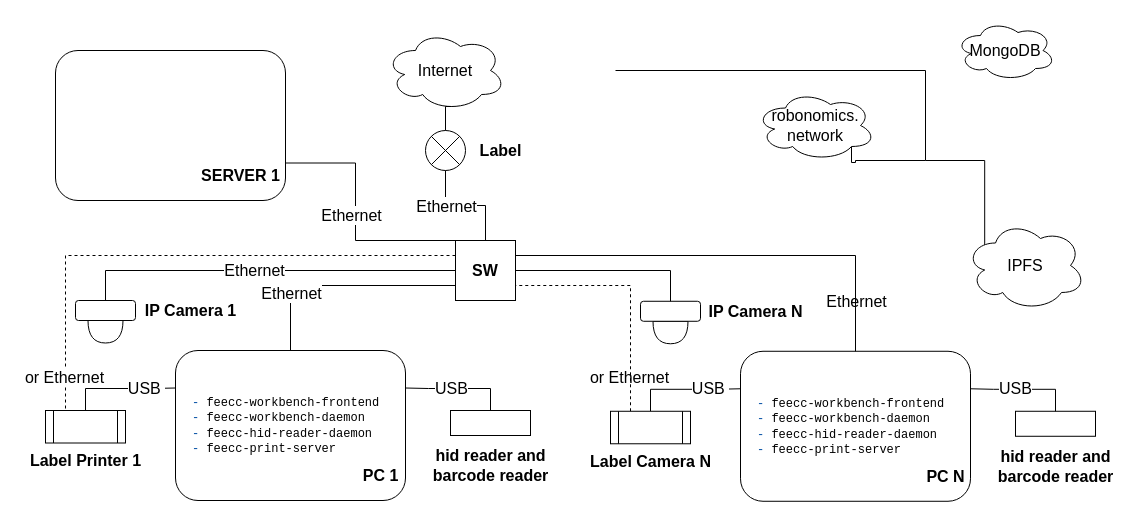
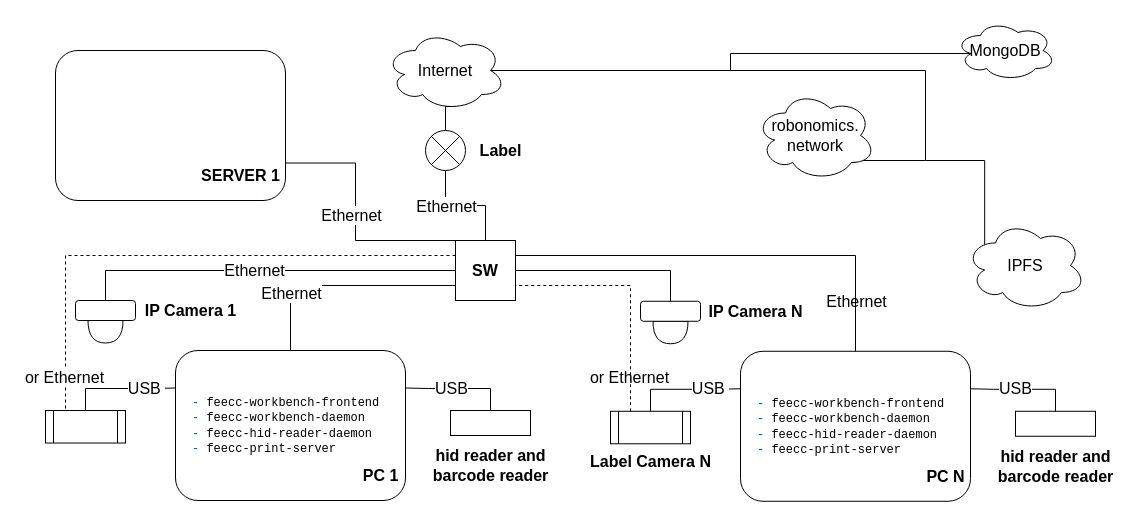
  <mxCell id="0" />
  <mxCell id="1" parent="0" />
  <mxCell id="2" value="" style="group" parent="1" vertex="1" connectable="0"><mxGeometry x="425" y="130" width="110" height="40" as="geometry" /></mxCell>
  <mxCell id="3" value="" style="shape=sumEllipse;perimeter=ellipsePerimeter;whiteSpace=wrap;html=1;backgroundOutline=1;" parent="2" vertex="1"><mxGeometry width="40" height="40" as="geometry" /></mxCell>
  <mxCell id="4" value="&lt;font style=&quot;font-size: 16px;&quot;&gt;&lt;b&gt;Label&lt;/b&gt;&lt;/font&gt;" style="text;html=1;align=center;verticalAlign=middle;resizable=0;points=[];autosize=1;strokeColor=none;fillColor=none;" parent="2" vertex="1"><mxGeometry x="40" y="10" width="70" height="20" as="geometry" /></mxCell>
  <mxCell id="5" style="edgeStyle=orthogonalEdgeStyle;rounded=0;orthogonalLoop=1;jettySize=auto;html=1;exitX=0.5;exitY=0;exitDx=0;exitDy=0;entryX=0.5;entryY=1;entryDx=0;entryDy=0;endArrow=none;endFill=0;" parent="1" source="13" target="3" edge="1"><mxGeometry relative="1" as="geometry" /></mxCell>
  <mxCell id="6" value="Ethernet" style="edgeLabel;html=1;align=center;verticalAlign=middle;resizable=0;points=[];fontSize=16;" parent="5" vertex="1" connectable="0"><mxGeometry x="0.357" relative="1" as="geometry"><mxPoint as="offset" /></mxGeometry></mxCell>
  <mxCell id="7" style="edgeStyle=orthogonalEdgeStyle;rounded=0;orthogonalLoop=1;jettySize=auto;html=1;exitX=0;exitY=0.5;exitDx=0;exitDy=0;entryX=0.5;entryY=0;entryDx=0;entryDy=0;fontSize=16;endArrow=none;endFill=0;" parent="1" source="13" target="30" edge="1"><mxGeometry relative="1" as="geometry" /></mxCell>
  <mxCell id="8" value="Ethernet" style="edgeLabel;html=1;align=center;verticalAlign=middle;resizable=0;points=[];fontSize=16;" parent="7" vertex="1" connectable="0"><mxGeometry x="0.065" y="-1" relative="1" as="geometry"><mxPoint as="offset" /></mxGeometry></mxCell>
  <mxCell id="9" style="edgeStyle=orthogonalEdgeStyle;rounded=0;orthogonalLoop=1;jettySize=auto;html=1;exitX=0;exitY=0.25;exitDx=0;exitDy=0;entryX=0.25;entryY=0;entryDx=0;entryDy=0;dashed=1;fontSize=16;endArrow=none;endFill=0;" parent="1" source="13" target="34" edge="1"><mxGeometry relative="1" as="geometry"><Array as="points"><mxPoint x="65" y="255" /></Array></mxGeometry></mxCell>
  <mxCell id="10" value="or Ethernet" style="edgeLabel;html=1;align=center;verticalAlign=middle;resizable=0;points=[];fontSize=16;" parent="9" vertex="1" connectable="0"><mxGeometry x="0.873" y="-2" relative="1" as="geometry"><mxPoint y="1" as="offset" /></mxGeometry></mxCell>
  <mxCell id="11" style="edgeStyle=orthogonalEdgeStyle;rounded=0;orthogonalLoop=1;jettySize=auto;html=1;exitX=0;exitY=0;exitDx=0;exitDy=0;entryX=1;entryY=0.75;entryDx=0;entryDy=0;endArrow=none;endFill=0;" edge="1" parent="1" source="13" target="64"><mxGeometry relative="1" as="geometry"><Array as="points"><mxPoint x="355" y="240" /><mxPoint x="355" y="162" /></Array></mxGeometry></mxCell>
  <mxCell id="12" value="&lt;font style=&quot;font-size: 16px;&quot;&gt;Ethernet&lt;/font&gt;" style="edgeLabel;html=1;align=center;verticalAlign=middle;resizable=0;points=[];" vertex="1" connectable="0" parent="11"><mxGeometry x="0.015" y="5" relative="1" as="geometry"><mxPoint as="offset" /></mxGeometry></mxCell>
  <mxCell id="13" value="&lt;font style=&quot;font-size: 16px;&quot;&gt;&lt;b&gt;SW&lt;/b&gt;&lt;/font&gt;" style="whiteSpace=wrap;html=1;aspect=fixed;" parent="1" vertex="1"><mxGeometry x="455" y="240" width="60" height="60" as="geometry" /></mxCell>
  <mxCell id="14" value="" style="group" parent="1" vertex="1" connectable="0"><mxGeometry x="175" y="350" width="230" height="150" as="geometry" /></mxCell>
  <mxCell id="15" value="" style="rounded=1;whiteSpace=wrap;html=1;align=left;" parent="14" vertex="1"><mxGeometry width="230" height="150" as="geometry" /></mxCell>
  <mxCell id="16" value="&lt;span style=&quot;background-color: initial; font-family: Menlo, Monaco, &amp;quot;Courier New&amp;quot;, monospace; color: rgb(4, 81, 165);&quot;&gt;-&lt;/span&gt;&lt;span style=&quot;background-color: initial; font-family: Menlo, Monaco, &amp;quot;Courier New&amp;quot;, monospace;&quot;&gt;&amp;nbsp;feecc-workbench-frontend&lt;/span&gt;&lt;br style=&quot;&quot;&gt;&lt;span style=&quot;background-color: initial; font-family: Menlo, Monaco, &amp;quot;Courier New&amp;quot;, monospace; color: rgb(4, 81, 165);&quot;&gt;-&lt;/span&gt;&lt;span style=&quot;background-color: initial; font-family: Menlo, Monaco, &amp;quot;Courier New&amp;quot;, monospace;&quot;&gt;&amp;nbsp;feecc-workbench-daemon&lt;/span&gt;&lt;br style=&quot;&quot;&gt;&lt;span style=&quot;background-color: initial; font-family: Menlo, Monaco, &amp;quot;Courier New&amp;quot;, monospace; color: rgb(4, 81, 165);&quot;&gt;-&lt;/span&gt;&lt;span style=&quot;background-color: initial; font-family: Menlo, Monaco, &amp;quot;Courier New&amp;quot;, monospace;&quot;&gt;&amp;nbsp;feecc-hid-reader-daemon&lt;/span&gt;&lt;br style=&quot;&quot;&gt;&lt;span style=&quot;background-color: rgb(255, 255, 255); font-family: Menlo, Monaco, &amp;quot;Courier New&amp;quot;, monospace; color: rgb(4, 81, 165);&quot;&gt;-&lt;/span&gt;&lt;span style=&quot;background-color: rgb(255, 255, 255); font-family: Menlo, Monaco, &amp;quot;Courier New&amp;quot;, monospace;&quot;&gt;&amp;nbsp;feecc-print-server&lt;/span&gt;&lt;span style=&quot;background-color: rgb(255, 255, 255); font-family: Menlo, Monaco, &amp;quot;Courier New&amp;quot;, monospace;&quot;&gt;&lt;br&gt;&lt;/span&gt;" style="text;html=1;align=left;verticalAlign=middle;resizable=0;points=[];autosize=1;strokeColor=none;fillColor=none;" parent="14" vertex="1"><mxGeometry x="15" y="45" width="200" height="60" as="geometry" /></mxCell>
  <mxCell id="17" value="&lt;font style=&quot;font-size: 16px;&quot;&gt;&lt;b&gt;PC 1&lt;/b&gt;&lt;/font&gt;" style="text;html=1;align=center;verticalAlign=middle;resizable=0;points=[];autosize=1;strokeColor=none;fillColor=none;" parent="14" vertex="1"><mxGeometry x="180" y="115" width="50" height="20" as="geometry" /></mxCell>
  <mxCell id="18" style="edgeStyle=orthogonalEdgeStyle;rounded=0;orthogonalLoop=1;jettySize=auto;html=1;exitX=0.5;exitY=0;exitDx=0;exitDy=0;entryX=0;entryY=0.75;entryDx=0;entryDy=0;fontSize=16;endArrow=none;endFill=0;" parent="1" source="15" target="13" edge="1"><mxGeometry relative="1" as="geometry" /></mxCell>
  <mxCell id="19" value="Ethernet" style="edgeLabel;html=1;align=center;verticalAlign=middle;resizable=0;points=[];fontSize=16;" parent="18" vertex="1" connectable="0"><mxGeometry x="-0.498" relative="1" as="geometry"><mxPoint as="offset" /></mxGeometry></mxCell>
+ <mxCell id="20" style="edgeStyle=orthogonalEdgeStyle;rounded=0;orthogonalLoop=1;jettySize=auto;html=1;exitX=0.16;exitY=0.55;exitDx=0;exitDy=0;exitPerimeter=0;entryX=0.875;entryY=0.5;entryDx=0;entryDy=0;entryPerimeter=0;fontSize=16;endArrow=none;endFill=0;" parent="1" source="21" target="22" edge="1"><mxGeometry relative="1" as="geometry" /></mxCell>
  <mxCell id="21" value="MongoDB" style="ellipse;shape=cloud;whiteSpace=wrap;html=1;fontSize=16;" parent="1" vertex="1"><mxGeometry x="955" y="20" width="100" height="60" as="geometry" /></mxCell>
  <mxCell id="22" value="Internet" style="ellipse;shape=cloud;whiteSpace=wrap;html=1;fontSize=16;" parent="1" vertex="1"><mxGeometry x="385" y="30" width="120" height="80" as="geometry" /></mxCell>
  <mxCell id="23" style="edgeStyle=orthogonalEdgeStyle;rounded=0;orthogonalLoop=1;jettySize=auto;html=1;exitX=0.5;exitY=0;exitDx=0;exitDy=0;entryX=0.55;entryY=0.95;entryDx=0;entryDy=0;entryPerimeter=0;fontSize=16;endArrow=none;endFill=0;" parent="1" source="3" target="22" edge="1"><mxGeometry relative="1" as="geometry"><Array as="points"><mxPoint x="445" y="106" /></Array></mxGeometry></mxCell>
  <mxCell id="24" style="edgeStyle=orthogonalEdgeStyle;rounded=0;orthogonalLoop=1;jettySize=auto;html=1;exitX=0.16;exitY=0.55;exitDx=0;exitDy=0;exitPerimeter=0;fontSize=16;endArrow=none;endFill=0;" parent="1" source="25" edge="1"><mxGeometry relative="1" as="geometry"><mxPoint x="615" y="70" as="targetPoint" /><Array as="points"><mxPoint x="925" y="160" /><mxPoint x="925" y="70" /></Array></mxGeometry></mxCell>
  <mxCell id="25" value="IPFS" style="ellipse;shape=cloud;whiteSpace=wrap;html=1;fontSize=16;" parent="1" vertex="1"><mxGeometry x="965" y="220" width="120" height="90" as="geometry" /></mxCell>
  <mxCell id="26" style="edgeStyle=orthogonalEdgeStyle;rounded=0;orthogonalLoop=1;jettySize=auto;html=1;exitX=0.8;exitY=0.8;exitDx=0;exitDy=0;exitPerimeter=0;fontSize=16;endArrow=none;endFill=0;" parent="1" source="27" edge="1"><mxGeometry relative="1" as="geometry"><mxPoint x="925" y="160" as="targetPoint" /><Array as="points"><mxPoint x="855" y="162" /><mxPoint x="855" y="160" /></Array></mxGeometry></mxCell>
- <mxCell id="27" value="robonomics.&lt;br&gt;network" style="ellipse;shape=cloud;whiteSpace=wrap;html=1;fontSize=16;" parent="1" vertex="1"><mxGeometry x="755" y="90" width="120" height="70" as="geometry" /></mxCell>
+ <mxCell id="27" value="robonomics.&lt;br&gt;network" style="ellipse;shape=cloud;whiteSpace=wrap;html=1;fontSize=16;" parent="1" vertex="1"><mxGeometry x="755" y="90" width="120" height="90" as="geometry" /></mxCell>
  <mxCell id="28" value="" style="group" parent="1" vertex="1" connectable="0"><mxGeometry x="75" y="300" width="170" height="42.5" as="geometry" /></mxCell>
  <mxCell id="29" value="" style="shape=or;whiteSpace=wrap;html=1;fontSize=16;rotation=90;" parent="28" vertex="1"><mxGeometry x="18.75" y="13.75" width="22.5" height="35" as="geometry" /></mxCell>
  <mxCell id="30" value="" style="rounded=1;whiteSpace=wrap;html=1;fontSize=16;" parent="28" vertex="1"><mxGeometry width="60" height="20" as="geometry" /></mxCell>
  <mxCell id="31" value="&lt;b&gt;IP Camera 1&lt;/b&gt;" style="text;html=1;align=center;verticalAlign=middle;resizable=0;points=[];autosize=1;strokeColor=none;fillColor=none;fontSize=16;" parent="28" vertex="1"><mxGeometry x="60" width="110" height="20" as="geometry" /></mxCell>
  <mxCell id="32" style="edgeStyle=orthogonalEdgeStyle;rounded=0;orthogonalLoop=1;jettySize=auto;html=1;exitX=0.5;exitY=0;exitDx=0;exitDy=0;entryX=0;entryY=0.25;entryDx=0;entryDy=0;fontSize=16;endArrow=none;endFill=0;" parent="1" source="34" target="15" edge="1"><mxGeometry relative="1" as="geometry"><Array as="points"><mxPoint x="85" y="388" /><mxPoint x="150" y="388" /></Array></mxGeometry></mxCell>
  <mxCell id="33" value="USB&amp;nbsp;" style="edgeLabel;html=1;align=center;verticalAlign=middle;resizable=0;points=[];fontSize=16;" parent="32" vertex="1" connectable="0"><mxGeometry x="0.134" y="2" relative="1" as="geometry"><mxPoint x="18" y="1" as="offset" /></mxGeometry></mxCell>
  <mxCell id="34" value="" style="shape=process;whiteSpace=wrap;html=1;backgroundOutline=1;fontSize=16;" parent="1" vertex="1"><mxGeometry x="45" y="410" width="80" height="32.5" as="geometry" /></mxCell>
- <mxCell id="35" value="&lt;b&gt;Label Printer 1&lt;/b&gt;" style="text;html=1;align=center;verticalAlign=middle;resizable=0;points=[];autosize=1;strokeColor=none;fillColor=none;fontSize=16;" parent="1" vertex="1"><mxGeometry x="20" y="450" width="130" height="20" as="geometry" /></mxCell>
  <mxCell id="36" value="" style="group" parent="1" vertex="1" connectable="0"><mxGeometry x="425" y="410" width="130" height="75" as="geometry" /></mxCell>
  <mxCell id="37" value="" style="rounded=0;whiteSpace=wrap;html=1;fontSize=16;" parent="36" vertex="1"><mxGeometry x="25" width="80" height="25" as="geometry" /></mxCell>
  <mxCell id="38" value="&lt;b&gt;hid reader and &lt;br&gt;barcode reader&lt;/b&gt;" style="text;html=1;align=center;verticalAlign=middle;resizable=0;points=[];autosize=1;strokeColor=none;fillColor=none;fontSize=16;" parent="36" vertex="1"><mxGeometry y="35" width="130" height="40" as="geometry" /></mxCell>
  <mxCell id="39" style="edgeStyle=orthogonalEdgeStyle;rounded=0;orthogonalLoop=1;jettySize=auto;html=1;exitX=0.5;exitY=0;exitDx=0;exitDy=0;entryX=1;entryY=0.25;entryDx=0;entryDy=0;fontSize=16;endArrow=none;endFill=0;" parent="1" source="37" target="15" edge="1"><mxGeometry relative="1" as="geometry"><Array as="points"><mxPoint x="490" y="388" /><mxPoint x="428" y="388" /></Array></mxGeometry></mxCell>
  <mxCell id="40" value="USB" style="edgeLabel;html=1;align=center;verticalAlign=middle;resizable=0;points=[];fontSize=16;" parent="39" vertex="1" connectable="0"><mxGeometry x="-0.279" y="-1" relative="1" as="geometry"><mxPoint x="-23" as="offset" /></mxGeometry></mxCell>
  <mxCell id="41" value="or Ethernet" style="edgeLabel;html=1;align=center;verticalAlign=middle;resizable=0;points=[];fontSize=16;" parent="1" vertex="1" connectable="0"><mxGeometry x="628.014" y="376.384" as="geometry" /></mxCell>
  <mxCell id="42" value="" style="group" parent="1" vertex="1" connectable="0"><mxGeometry x="740" y="350.77" width="230" height="150" as="geometry" /></mxCell>
  <mxCell id="43" value="" style="rounded=1;whiteSpace=wrap;html=1;align=left;" parent="42" vertex="1"><mxGeometry width="230" height="150" as="geometry" /></mxCell>
  <mxCell id="44" value="&lt;span style=&quot;background-color: initial; font-family: Menlo, Monaco, &amp;quot;Courier New&amp;quot;, monospace; color: rgb(4, 81, 165);&quot;&gt;-&lt;/span&gt;&lt;span style=&quot;background-color: initial; font-family: Menlo, Monaco, &amp;quot;Courier New&amp;quot;, monospace;&quot;&gt;&amp;nbsp;feecc-workbench-frontend&lt;/span&gt;&lt;br style=&quot;&quot;&gt;&lt;span style=&quot;background-color: initial; font-family: Menlo, Monaco, &amp;quot;Courier New&amp;quot;, monospace; color: rgb(4, 81, 165);&quot;&gt;-&lt;/span&gt;&lt;span style=&quot;background-color: initial; font-family: Menlo, Monaco, &amp;quot;Courier New&amp;quot;, monospace;&quot;&gt;&amp;nbsp;feecc-workbench-daemon&lt;/span&gt;&lt;br style=&quot;&quot;&gt;&lt;span style=&quot;background-color: initial; font-family: Menlo, Monaco, &amp;quot;Courier New&amp;quot;, monospace; color: rgb(4, 81, 165);&quot;&gt;-&lt;/span&gt;&lt;span style=&quot;background-color: initial; font-family: Menlo, Monaco, &amp;quot;Courier New&amp;quot;, monospace;&quot;&gt;&amp;nbsp;feecc-hid-reader-daemon&lt;/span&gt;&lt;br style=&quot;&quot;&gt;&lt;span style=&quot;background-color: rgb(255, 255, 255); font-family: Menlo, Monaco, &amp;quot;Courier New&amp;quot;, monospace; color: rgb(4, 81, 165);&quot;&gt;-&lt;/span&gt;&lt;span style=&quot;background-color: rgb(255, 255, 255); font-family: Menlo, Monaco, &amp;quot;Courier New&amp;quot;, monospace;&quot;&gt;&amp;nbsp;feecc-print-server&lt;/span&gt;&lt;span style=&quot;background-color: rgb(255, 255, 255); font-family: Menlo, Monaco, &amp;quot;Courier New&amp;quot;, monospace;&quot;&gt;&lt;br&gt;&lt;/span&gt;" style="text;html=1;align=left;verticalAlign=middle;resizable=0;points=[];autosize=1;strokeColor=none;fillColor=none;" parent="42" vertex="1"><mxGeometry x="15" y="45" width="200" height="60" as="geometry" /></mxCell>
  <mxCell id="45" value="&lt;font style=&quot;font-size: 16px;&quot;&gt;&lt;b&gt;PC N&lt;/b&gt;&lt;/font&gt;" style="text;html=1;align=center;verticalAlign=middle;resizable=0;points=[];autosize=1;strokeColor=none;fillColor=none;" parent="42" vertex="1"><mxGeometry x="180" y="115" width="50" height="20" as="geometry" /></mxCell>
  <mxCell id="46" value="Ethernet" style="edgeLabel;html=1;align=center;verticalAlign=middle;resizable=0;points=[];fontSize=16;" parent="1" vertex="1" connectable="0"><mxGeometry x="855" y="300.001" as="geometry" /></mxCell>
  <mxCell id="47" value="" style="group" parent="1" vertex="1" connectable="0"><mxGeometry x="640" y="300.77" width="170" height="42.5" as="geometry" /></mxCell>
  <mxCell id="48" value="" style="shape=or;whiteSpace=wrap;html=1;fontSize=16;rotation=90;" parent="47" vertex="1"><mxGeometry x="18.75" y="13.75" width="22.5" height="35" as="geometry" /></mxCell>
  <mxCell id="49" value="" style="rounded=1;whiteSpace=wrap;html=1;fontSize=16;" parent="47" vertex="1"><mxGeometry width="60" height="20" as="geometry" /></mxCell>
  <mxCell id="50" value="&lt;b&gt;IP Camera N&lt;/b&gt;" style="text;html=1;align=center;verticalAlign=middle;resizable=0;points=[];autosize=1;strokeColor=none;fillColor=none;fontSize=16;" parent="47" vertex="1"><mxGeometry x="60" width="110" height="20" as="geometry" /></mxCell>
  <mxCell id="51" style="edgeStyle=orthogonalEdgeStyle;rounded=0;orthogonalLoop=1;jettySize=auto;html=1;exitX=0.5;exitY=0;exitDx=0;exitDy=0;entryX=0;entryY=0.25;entryDx=0;entryDy=0;fontSize=16;endArrow=none;endFill=0;" parent="1" source="54" target="43" edge="1"><mxGeometry relative="1" as="geometry"><Array as="points"><mxPoint x="650" y="388.77" /><mxPoint x="715" y="388.77" /></Array></mxGeometry></mxCell>
  <mxCell id="52" value="USB&amp;nbsp;" style="edgeLabel;html=1;align=center;verticalAlign=middle;resizable=0;points=[];fontSize=16;" parent="51" vertex="1" connectable="0"><mxGeometry x="0.134" y="2" relative="1" as="geometry"><mxPoint x="18" y="1" as="offset" /></mxGeometry></mxCell>
  <mxCell id="53" style="edgeStyle=orthogonalEdgeStyle;rounded=0;orthogonalLoop=1;jettySize=auto;html=1;exitX=0.25;exitY=0;exitDx=0;exitDy=0;entryX=1;entryY=0.75;entryDx=0;entryDy=0;fontSize=16;endArrow=none;endFill=0;dashed=1;" parent="1" source="54" target="13" edge="1"><mxGeometry relative="1" as="geometry" /></mxCell>
  <mxCell id="54" value="" style="shape=process;whiteSpace=wrap;html=1;backgroundOutline=1;fontSize=16;" parent="1" vertex="1"><mxGeometry x="610" y="410.77" width="80" height="32.5" as="geometry" /></mxCell>
  <mxCell id="55" value="&lt;b&gt;Label Camera N&lt;/b&gt;" style="text;html=1;align=center;verticalAlign=middle;resizable=0;points=[];autosize=1;strokeColor=none;fillColor=none;fontSize=16;" parent="1" vertex="1"><mxGeometry x="585" y="450.77" width="130" height="20" as="geometry" /></mxCell>
  <mxCell id="56" value="" style="group" parent="1" vertex="1" connectable="0"><mxGeometry x="990" y="410.77" width="130" height="75" as="geometry" /></mxCell>
  <mxCell id="57" value="" style="rounded=0;whiteSpace=wrap;html=1;fontSize=16;" parent="56" vertex="1"><mxGeometry x="25" width="80" height="25" as="geometry" /></mxCell>
  <mxCell id="58" value="&lt;b&gt;hid reader and &lt;br&gt;barcode reader&lt;/b&gt;" style="text;html=1;align=center;verticalAlign=middle;resizable=0;points=[];autosize=1;strokeColor=none;fillColor=none;fontSize=16;" parent="56" vertex="1"><mxGeometry y="35" width="130" height="40" as="geometry" /></mxCell>
  <mxCell id="59" style="edgeStyle=orthogonalEdgeStyle;rounded=0;orthogonalLoop=1;jettySize=auto;html=1;exitX=0.5;exitY=0;exitDx=0;exitDy=0;entryX=1;entryY=0.25;entryDx=0;entryDy=0;fontSize=16;endArrow=none;endFill=0;" parent="1" source="57" target="43" edge="1"><mxGeometry relative="1" as="geometry"><Array as="points"><mxPoint x="1055" y="388.77" /><mxPoint x="993" y="388.77" /></Array></mxGeometry></mxCell>
  <mxCell id="60" value="USB" style="edgeLabel;html=1;align=center;verticalAlign=middle;resizable=0;points=[];fontSize=16;" parent="59" vertex="1" connectable="0"><mxGeometry x="-0.279" y="-1" relative="1" as="geometry"><mxPoint x="-23" as="offset" /></mxGeometry></mxCell>
  <mxCell id="61" style="edgeStyle=orthogonalEdgeStyle;rounded=0;orthogonalLoop=1;jettySize=auto;html=1;exitX=0.5;exitY=0;exitDx=0;exitDy=0;entryX=1;entryY=0.5;entryDx=0;entryDy=0;fontSize=16;endArrow=none;endFill=0;" parent="1" source="49" target="13" edge="1"><mxGeometry relative="1" as="geometry" /></mxCell>
  <mxCell id="62" style="edgeStyle=orthogonalEdgeStyle;rounded=0;orthogonalLoop=1;jettySize=auto;html=1;exitX=0.5;exitY=0;exitDx=0;exitDy=0;entryX=1;entryY=0.25;entryDx=0;entryDy=0;fontSize=16;endArrow=none;endFill=0;" parent="1" source="43" target="13" edge="1"><mxGeometry relative="1" as="geometry"><Array as="points"><mxPoint x="855" y="255" /></Array></mxGeometry></mxCell>
  <mxCell id="63" value="" style="group" vertex="1" connectable="0" parent="1"><mxGeometry x="55" y="50" width="250" height="150" as="geometry" /></mxCell>
  <mxCell id="64" value="" style="rounded=1;whiteSpace=wrap;html=1;align=left;" vertex="1" parent="63"><mxGeometry width="230" height="150" as="geometry" /></mxCell>
  <mxCell id="65" value="&lt;font style=&quot;font-size: 16px;&quot;&gt;&lt;b&gt;SERVER 1&lt;/b&gt;&lt;/font&gt;" style="text;html=1;align=center;verticalAlign=middle;resizable=0;points=[];autosize=1;strokeColor=none;fillColor=none;" vertex="1" parent="63"><mxGeometry x="140" y="115" width="90" height="20" as="geometry" /></mxCell>
